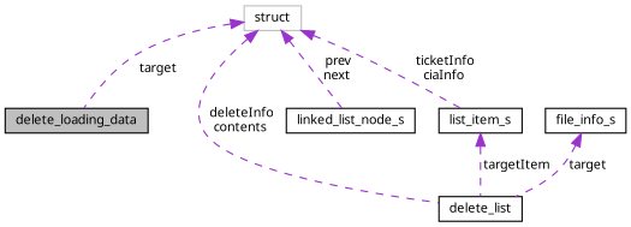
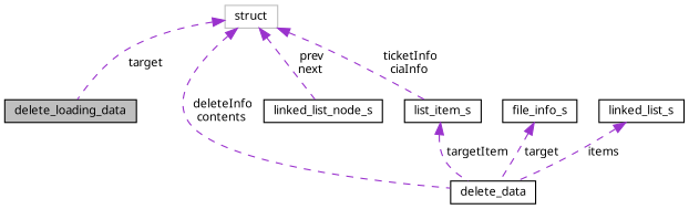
  digraph {
    fontname="Noto Sans"
    node [color=black fillcolor=white fontname="Noto Sans" fontsize=10 shape=record style=filled]
    edge [color=darkorchid3 dir=back fontname="Noto Sans" fontsize=10 labelfontname=Helvetica labelfontsize=10 style=dashed]
    n1 [fillcolor=grey75 fontcolor=black height=0.2 label=delete_loading_data width=0.4]
    n2 [color=grey75 height=0.2 label=struct width=0.4]
-   n3 [height=0.2 label=delete_list width=0.4]
+   n3 [height=0.2 label=delete_data width=0.4]
    n4 [height=0.2 label=linked_list_node_s width=0.4]
    n5 [height=0.2 label=list_item_s width=0.4]
    n6 [height=0.2 label=file_info_s width=0.4]
+   n7 [height=0.2 label=linked_list_s width=0.4]
    n2 -> n1 [label=" target"]
    n2 -> n3 [label=" deleteInfo\ncontents"]
    n2 -> n4 [label=" prev\nnext"]
    n2 -> n5 [label=" ticketInfo\nciaInfo"]
    n5 -> n3 [label=" targetItem"]
    n6 -> n3 [label=" target"]
+   n7 -> n3 [label=" items"]
  }
